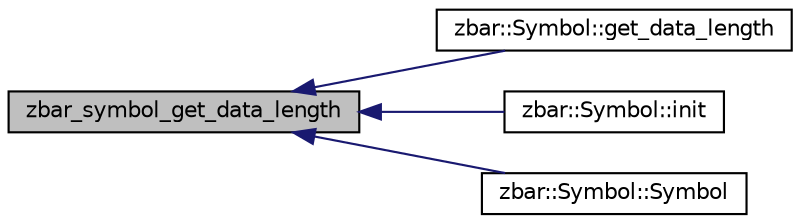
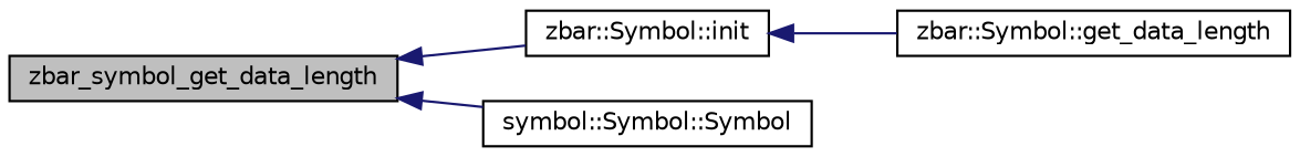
  digraph {
    rankdir=LR
    node [color=black fillcolor=white fontname=Helvetica fontsize=10 shape=record style=filled]
    edge [color=midnightblue dir=back fontname=Helvetica fontsize=10 labelfontname=Helvetica labelfontsize=10 style=solid]
    n1 [fillcolor=grey75 fontcolor=black height=0.2 label=zbar_symbol_get_data_length width=0.4]
    n2 [height=0.2 label="zbar::Symbol::get_data_length" width=0.4]
    n3 [height=0.2 label="zbar::Symbol::init" width=0.4]
-   n4 [height=0.2 label="zbar::Symbol::Symbol" width=0.4]
-   n1 -> n2
+   n4 [height=0.2 label="symbol::Symbol::Symbol" width=0.4]
+   n3 -> n2
    n1 -> n3
    n1 -> n4
  }
